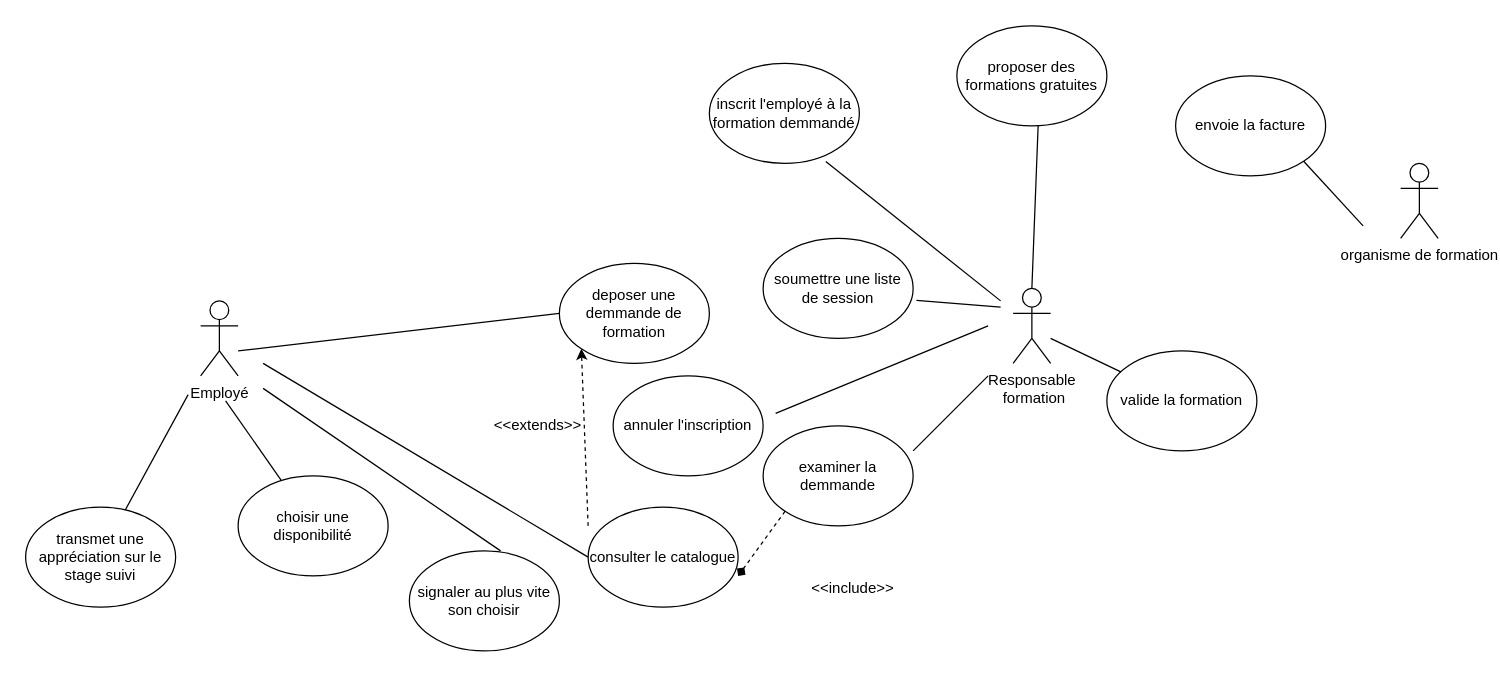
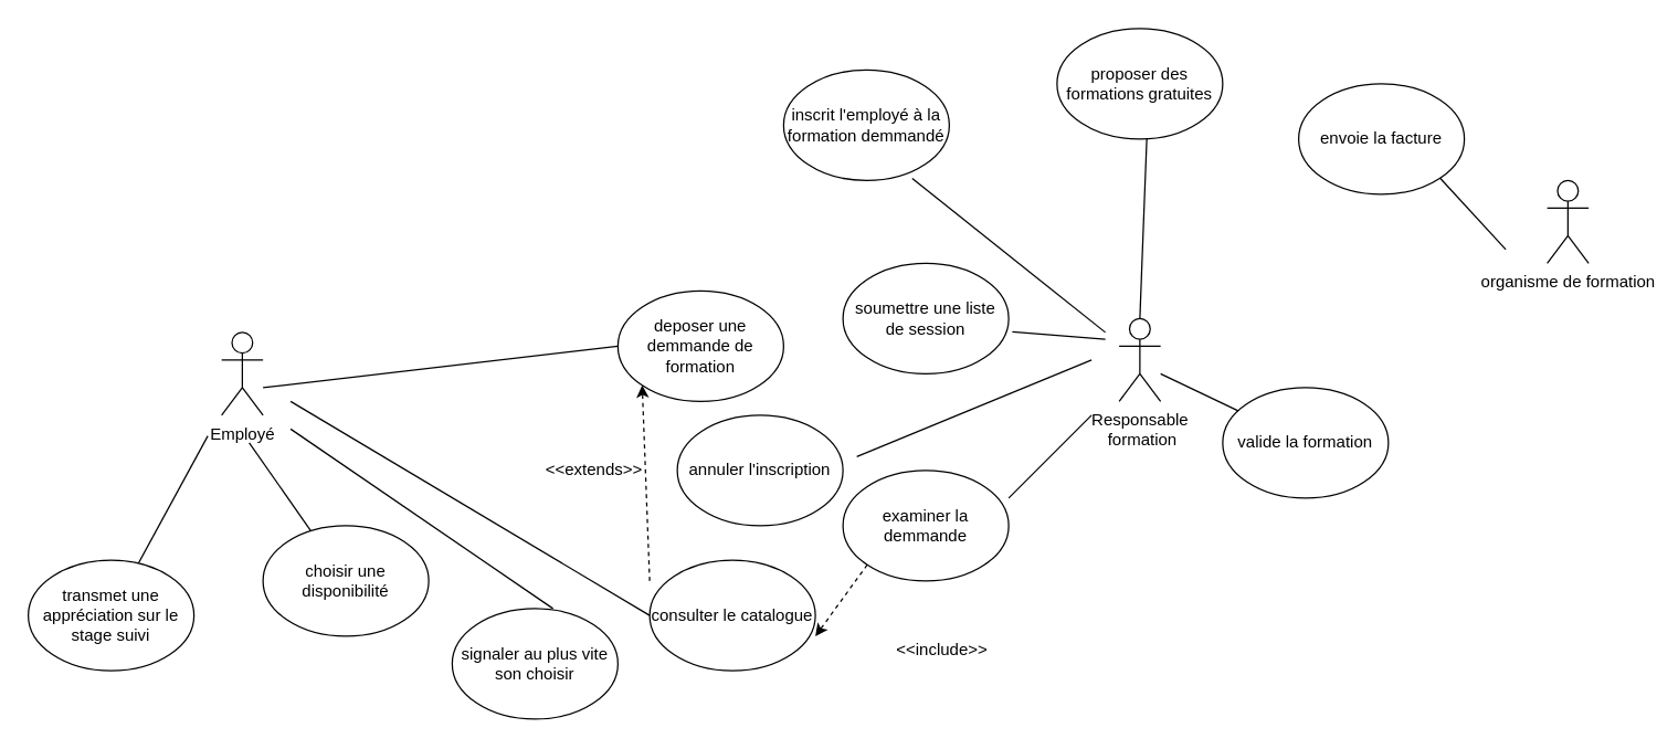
  <mxCell id="0" />
  <mxCell id="1" parent="0" />
  <mxCell id="2" value="Employé&lt;br&gt;" style="shape=umlActor;verticalLabelPosition=bottom;verticalAlign=top;html=1;outlineConnect=0;" vertex="1" parent="1"><mxGeometry x="160" y="240" width="30" height="60" as="geometry" /></mxCell>
  <mxCell id="3" value="deposer une demmande de formation" style="ellipse;whiteSpace=wrap;html=1;" vertex="1" parent="1"><mxGeometry x="447" y="210" width="120" height="80" as="geometry" /></mxCell>
  <mxCell id="4" value="" style="endArrow=none;html=1;rounded=0;entryX=0;entryY=0.5;entryDx=0;entryDy=0;" edge="1" parent="1" target="3"><mxGeometry width="50" height="50" relative="1" as="geometry"><mxPoint x="190" y="280" as="sourcePoint" /><mxPoint x="240" y="230" as="targetPoint" /></mxGeometry></mxCell>
  <mxCell id="5" value="consulter le catalogue" style="ellipse;whiteSpace=wrap;html=1;" vertex="1" parent="1"><mxGeometry x="470" y="405" width="120" height="80" as="geometry" /></mxCell>
  <mxCell id="6" value="" style="endArrow=none;html=1;rounded=0;entryX=0;entryY=0.5;entryDx=0;entryDy=0;" edge="1" parent="1" target="5"><mxGeometry width="50" height="50" relative="1" as="geometry"><mxPoint x="210" y="290" as="sourcePoint" /><mxPoint x="430" y="120" as="targetPoint" /></mxGeometry></mxCell>
  <mxCell id="7" value="&amp;lt;&amp;lt;extends&amp;gt;&amp;gt;" style="text;html=1;strokeColor=none;fillColor=none;align=center;verticalAlign=middle;whiteSpace=wrap;rounded=0;" vertex="1" parent="1"><mxGeometry x="400" y="325" width="60" height="30" as="geometry" /></mxCell>
  <mxCell id="8" value="Responsable &lt;br&gt;&amp;nbsp;formation&lt;br&gt;" style="shape=umlActor;verticalLabelPosition=bottom;verticalAlign=top;html=1;outlineConnect=0;" vertex="1" parent="1"><mxGeometry x="810" y="230" width="30" height="60" as="geometry" /></mxCell>
  <mxCell id="9" value="proposer des formations gratuites" style="ellipse;whiteSpace=wrap;html=1;" vertex="1" parent="1"><mxGeometry x="765" y="20" width="120" height="80" as="geometry" /></mxCell>
  <mxCell id="10" value="" style="endArrow=none;html=1;rounded=0;entryX=0.5;entryY=0;entryDx=0;entryDy=0;entryPerimeter=0;" edge="1" parent="1" target="8"><mxGeometry width="50" height="50" relative="1" as="geometry"><mxPoint x="830" y="100" as="sourcePoint" /><mxPoint x="840" y="210" as="targetPoint" /><Array as="points"><mxPoint x="830" y="100" /></Array></mxGeometry></mxCell>
  <mxCell id="11" value="" style="endArrow=none;dashed=1;html=1;rounded=0;" edge="1" parent="1"><mxGeometry width="50" height="50" relative="1" as="geometry"><mxPoint x="520" y="210" as="sourcePoint" /><mxPoint x="520" y="210" as="targetPoint" /></mxGeometry></mxCell>
  <mxCell id="12" value="examiner la demmande" style="ellipse;whiteSpace=wrap;html=1;" vertex="1" parent="1"><mxGeometry x="610" y="340" width="120" height="80" as="geometry" /></mxCell>
  <mxCell id="13" value="" style="endArrow=none;html=1;rounded=0;" edge="1" parent="1"><mxGeometry width="50" height="50" relative="1" as="geometry"><mxPoint x="730" y="360" as="sourcePoint" /><mxPoint x="790" y="300" as="targetPoint" /></mxGeometry></mxCell>
- <mxCell id="14" value="" style="endArrow=diamond;html=1;rounded=0;entryX=1;entryY=0.688;entryDx=0;entryDy=0;entryPerimeter=0;dashed=1;exitX=0;exitY=1;exitDx=0;exitDy=0;" edge="1" parent="1" source="12" target="5"><mxGeometry width="50" height="50" relative="1" as="geometry"><mxPoint x="720" y="400" as="sourcePoint" /><mxPoint x="760.88" y="518.24" as="targetPoint" /></mxGeometry></mxCell>
+ <mxCell id="14" value="" style="endArrow=classic;html=1;rounded=0;entryX=1;entryY=0.688;entryDx=0;entryDy=0;entryPerimeter=0;dashed=1;exitX=0;exitY=1;exitDx=0;exitDy=0;" edge="1" parent="1" source="12" target="5"><mxGeometry width="50" height="50" relative="1" as="geometry"><mxPoint x="720" y="400" as="sourcePoint" /><mxPoint x="760.88" y="518.24" as="targetPoint" /></mxGeometry></mxCell>
  <mxCell id="15" value="&amp;lt;&amp;lt;include&amp;gt;&amp;gt;" style="text;html=1;strokeColor=none;fillColor=none;align=center;verticalAlign=middle;whiteSpace=wrap;rounded=0;" vertex="1" parent="1"><mxGeometry x="652" y="455" width="60" height="30" as="geometry" /></mxCell>
  <mxCell id="16" value="soumettre une liste de session" style="ellipse;whiteSpace=wrap;html=1;" vertex="1" parent="1"><mxGeometry x="610" y="190" width="120" height="80" as="geometry" /></mxCell>
  <mxCell id="17" value="" style="endArrow=none;html=1;rounded=0;exitX=1.022;exitY=0.621;exitDx=0;exitDy=0;exitPerimeter=0;" edge="1" parent="1" source="16"><mxGeometry width="50" height="50" relative="1" as="geometry"><mxPoint x="750" y="295" as="sourcePoint" /><mxPoint x="800" y="245" as="targetPoint" /></mxGeometry></mxCell>
  <mxCell id="18" value="choisir une disponibilité" style="ellipse;whiteSpace=wrap;html=1;" vertex="1" parent="1"><mxGeometry x="190" y="380" width="120" height="80" as="geometry" /></mxCell>
  <mxCell id="19" value="" style="endArrow=none;html=1;rounded=0;" edge="1" parent="1" target="18"><mxGeometry width="50" height="50" relative="1" as="geometry"><mxPoint x="180" y="320" as="sourcePoint" /><mxPoint x="230" y="270" as="targetPoint" /></mxGeometry></mxCell>
  <mxCell id="20" value="inscrit l'employé à la formation demmandé" style="ellipse;whiteSpace=wrap;html=1;" vertex="1" parent="1"><mxGeometry x="567" y="50" width="120" height="80" as="geometry" /></mxCell>
  <mxCell id="21" value="" style="endArrow=none;html=1;rounded=0;entryX=0.776;entryY=0.982;entryDx=0;entryDy=0;entryPerimeter=0;" edge="1" parent="1" target="20"><mxGeometry width="50" height="50" relative="1" as="geometry"><mxPoint x="800" y="240" as="sourcePoint" /><mxPoint x="710" y="140" as="targetPoint" /></mxGeometry></mxCell>
  <mxCell id="22" value="annuler l'inscription" style="ellipse;whiteSpace=wrap;html=1;" vertex="1" parent="1"><mxGeometry x="490" y="300" width="120" height="80" as="geometry" /></mxCell>
  <mxCell id="23" value="" style="endArrow=none;html=1;rounded=0;" edge="1" parent="1"><mxGeometry width="50" height="50" relative="1" as="geometry"><mxPoint x="620" y="330" as="sourcePoint" /><mxPoint x="790" y="260" as="targetPoint" /></mxGeometry></mxCell>
  <mxCell id="24" value="signaler au plus vite son choisir" style="ellipse;whiteSpace=wrap;html=1;" vertex="1" parent="1"><mxGeometry x="327" y="440" width="120" height="80" as="geometry" /></mxCell>
  <mxCell id="25" value="" style="endArrow=none;html=1;rounded=0;entryX=0.608;entryY=0;entryDx=0;entryDy=0;entryPerimeter=0;" edge="1" parent="1" target="24"><mxGeometry width="50" height="50" relative="1" as="geometry"><mxPoint x="210" y="310" as="sourcePoint" /><mxPoint x="260" y="260" as="targetPoint" /></mxGeometry></mxCell>
  <mxCell id="26" value="transmet une appréciation sur le stage suivi" style="ellipse;whiteSpace=wrap;html=1;" vertex="1" parent="1"><mxGeometry x="20" y="405" width="120" height="80" as="geometry" /></mxCell>
  <mxCell id="27" value="" style="endArrow=none;html=1;rounded=0;exitX=0.665;exitY=0.027;exitDx=0;exitDy=0;exitPerimeter=0;" edge="1" parent="1" source="26"><mxGeometry width="50" height="50" relative="1" as="geometry"><mxPoint x="100" y="365" as="sourcePoint" /><mxPoint x="150" y="315" as="targetPoint" /></mxGeometry></mxCell>
  <mxCell id="28" value="organisme de formation" style="shape=umlActor;verticalLabelPosition=bottom;verticalAlign=top;html=1;outlineConnect=0;" vertex="1" parent="1"><mxGeometry x="1120" y="130" width="30" height="60" as="geometry" /></mxCell>
  <mxCell id="29" value="valide la formation" style="ellipse;whiteSpace=wrap;html=1;" vertex="1" parent="1"><mxGeometry x="885" y="280" width="120" height="80" as="geometry" /></mxCell>
  <mxCell id="30" value="" style="endArrow=none;html=1;rounded=0;" edge="1" parent="1" target="29"><mxGeometry width="50" height="50" relative="1" as="geometry"><mxPoint x="840" y="270" as="sourcePoint" /><mxPoint x="890" y="220" as="targetPoint" /></mxGeometry></mxCell>
  <mxCell id="31" value="envoie la facture" style="ellipse;whiteSpace=wrap;html=1;" vertex="1" parent="1"><mxGeometry x="940" y="60" width="120" height="80" as="geometry" /></mxCell>
  <mxCell id="32" value="" style="endArrow=none;html=1;rounded=0;entryX=1;entryY=1;entryDx=0;entryDy=0;" edge="1" parent="1" target="31"><mxGeometry width="50" height="50" relative="1" as="geometry"><mxPoint x="1090" y="180" as="sourcePoint" /><mxPoint x="1120" y="130" as="targetPoint" /></mxGeometry></mxCell>
  <mxCell id="33" value="" style="endArrow=classic;html=1;rounded=0;dashed=1;entryX=0;entryY=1;entryDx=0;entryDy=0;" edge="1" parent="1" target="3"><mxGeometry width="50" height="50" relative="1" as="geometry"><mxPoint x="470" y="420" as="sourcePoint" /><mxPoint x="520" y="370" as="targetPoint" /></mxGeometry></mxCell>
